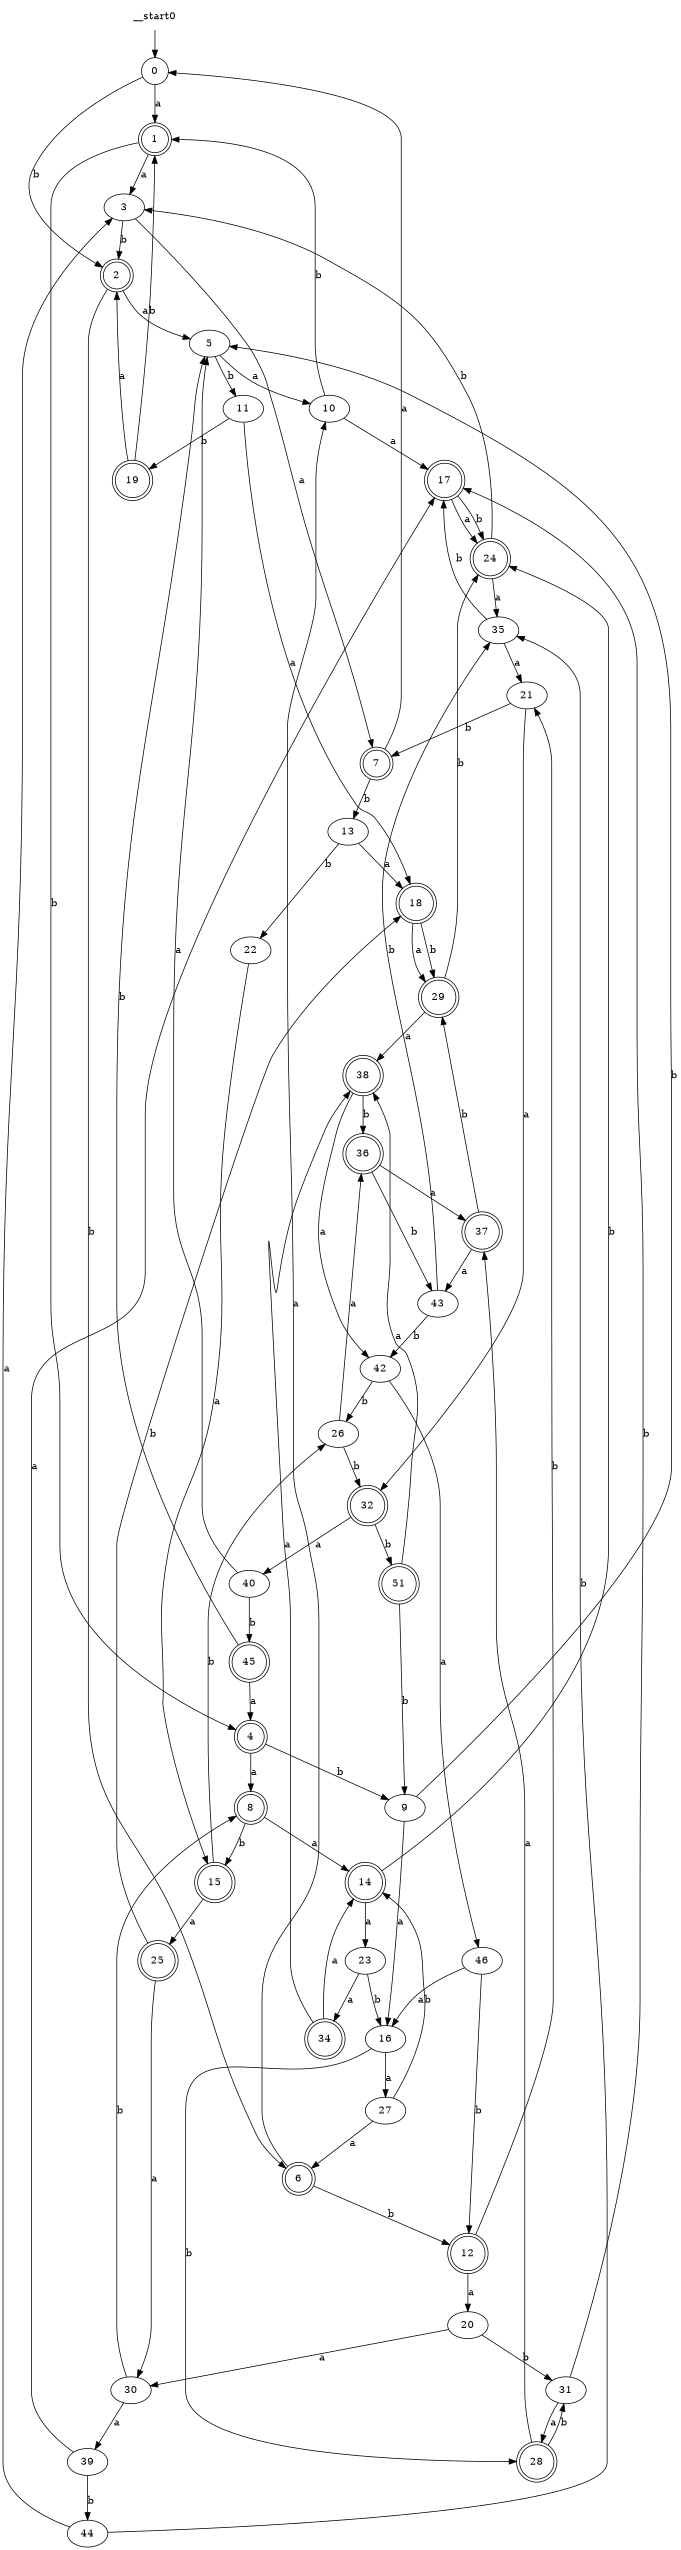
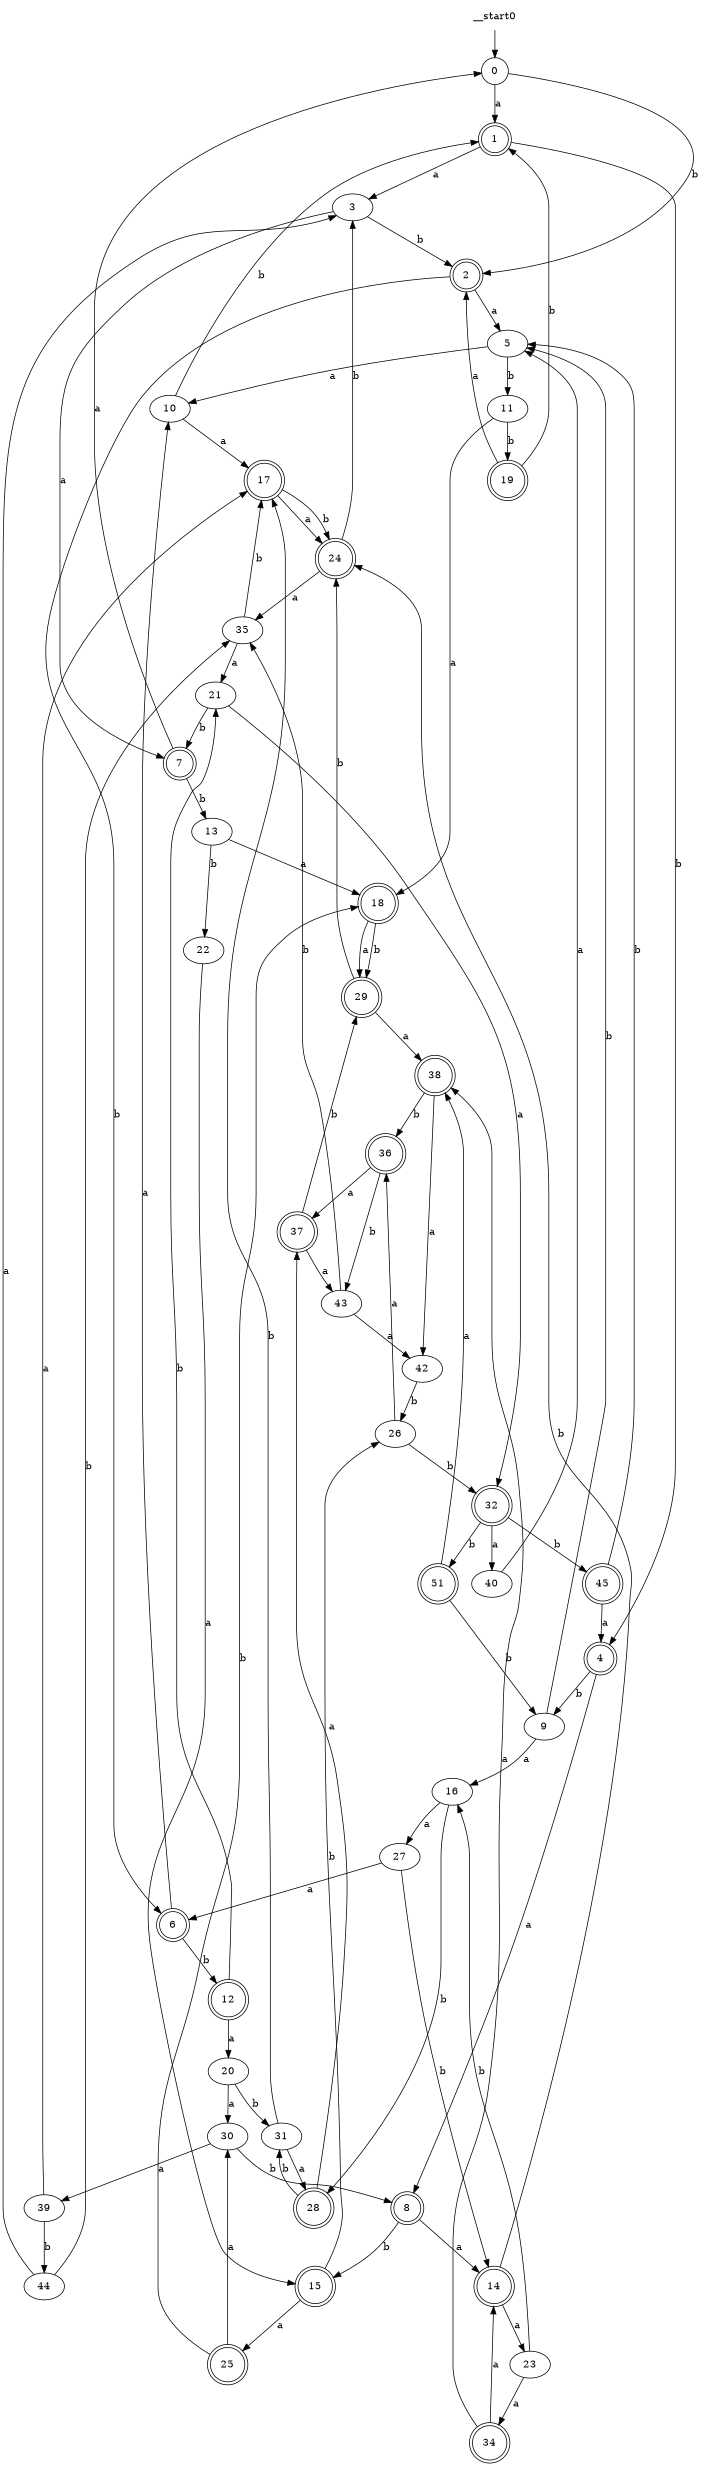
  digraph {
    node [shape=doublecircle]
    __start0 [shape=none]
    0 [shape=circle]
    1
    2
    3 [shape=""]
    4
    5 [shape=""]
    6
    7
    8
    9 [shape=""]
    10 [shape=""]
    11 [shape=""]
    12
    13 [shape=""]
    14
    15
    16 [shape=""]
    17
    18
    19
    20 [shape=""]
    21 [shape=""]
    22 [shape=""]
    23 [shape=""]
    24
    25
    26 [shape=""]
    27 [shape=""]
    28
    29
    30 [shape=""]
    31 [shape=""]
    32
    34
    35 [shape=""]
    36
    37
    38
    39 [shape=""]
    40 [shape=""]
    n42 [label=51]
    43 [shape=""]
    42 [shape=""]
    44 [shape=""]
    45
-   46 [shape=""]
    __start0 -> 0
    0 -> 1 [label=a]
    0 -> 2 [label=b]
    1 -> 3 [label=a]
    1 -> 4 [label=b]
    2 -> 5 [label=a]
    2 -> 6 [label=b]
    3 -> 2 [label=b]
    3 -> 7 [label=a]
    4 -> 8 [label=a]
    4 -> 9 [label=b]
    5 -> 10 [label=a]
    5 -> 11 [label=b]
    6 -> 10 [label=a]
    6 -> 12 [label=b]
    7 -> 0 [label=a]
    7 -> 13 [label=b]
    8 -> 14 [label=a]
    8 -> 15 [label=b]
    9 -> 5 [label=b]
    9 -> 16 [label=a]
    10 -> 1 [label=b]
    10 -> 17 [label=a]
    11 -> 18 [label=a]
    11 -> 19 [label=b]
    12 -> 20 [label=a]
    12 -> 21 [label=b]
    13 -> 18 [label=a]
    13 -> 22 [label=b]
    14 -> 23 [label=a]
    14 -> 24 [label=b]
    15 -> 25 [label=a]
    15 -> 26 [label=b]
    16 -> 27 [label=a]
    16 -> 28 [label=b]
    17 -> 24 [label=a]
    17 -> 24 [label=b]
    18 -> 29 [label=a]
    18 -> 29 [label=b]
    19 -> 1 [label=b]
    19 -> 2 [label=a]
    20 -> 30 [label=a]
    20 -> 31 [label=b]
    21 -> 7 [label=b]
    21 -> 32 [label=a]
    22 -> 15 [label=a]
    23 -> 16 [label=b]
    23 -> 34 [label=a]
    24 -> 3 [label=b]
    24 -> 35 [label=a]
    25 -> 18 [label=b]
    25 -> 30 [label=a]
    26 -> 32 [label=b]
    26 -> 36 [label=a]
    27 -> 6 [label=a]
    27 -> 14 [label=b]
    28 -> 31 [label=b]
    28 -> 37 [label=a]
    29 -> 24 [label=b]
    29 -> 38 [label=a]
    30 -> 8 [label=b]
    30 -> 39 [label=a]
    31 -> 17 [label=b]
    31 -> 28 [label=a]
    32 -> 40 [label=a]
    32 -> n42 [label=b]
    34 -> 14 [label=a]
    34 -> 38 [label=a]
    35 -> 17 [label=b]
    35 -> 21 [label=a]
    36 -> 37 [label=a]
    36 -> 43 [label=b]
    37 -> 29 [label=b]
    37 -> 43 [label=a]
    38 -> 36 [label=b]
    38 -> 42 [label=a]
    39 -> 17 [label=a]
    39 -> 44 [label=b]
    40 -> 5 [label=a]
-   40 -> 45 [label=b]
+   32 -> 45 [label=b]
    n42 -> 9 [label=b]
    n42 -> 38 [label=a]
    43 -> 35 [label=b]
-   43 -> 42 [label=b]
+   43 -> 42 [label=a]
    42 -> 26 [label=b]
-   42 -> 46 [label=a]
    44 -> 3 [label=a]
    44 -> 35 [label=b]
    45 -> 4 [label=a]
    45 -> 5 [label=b]
-   46 -> 12 [label=b]
-   46 -> 16 [label=a]
  }
